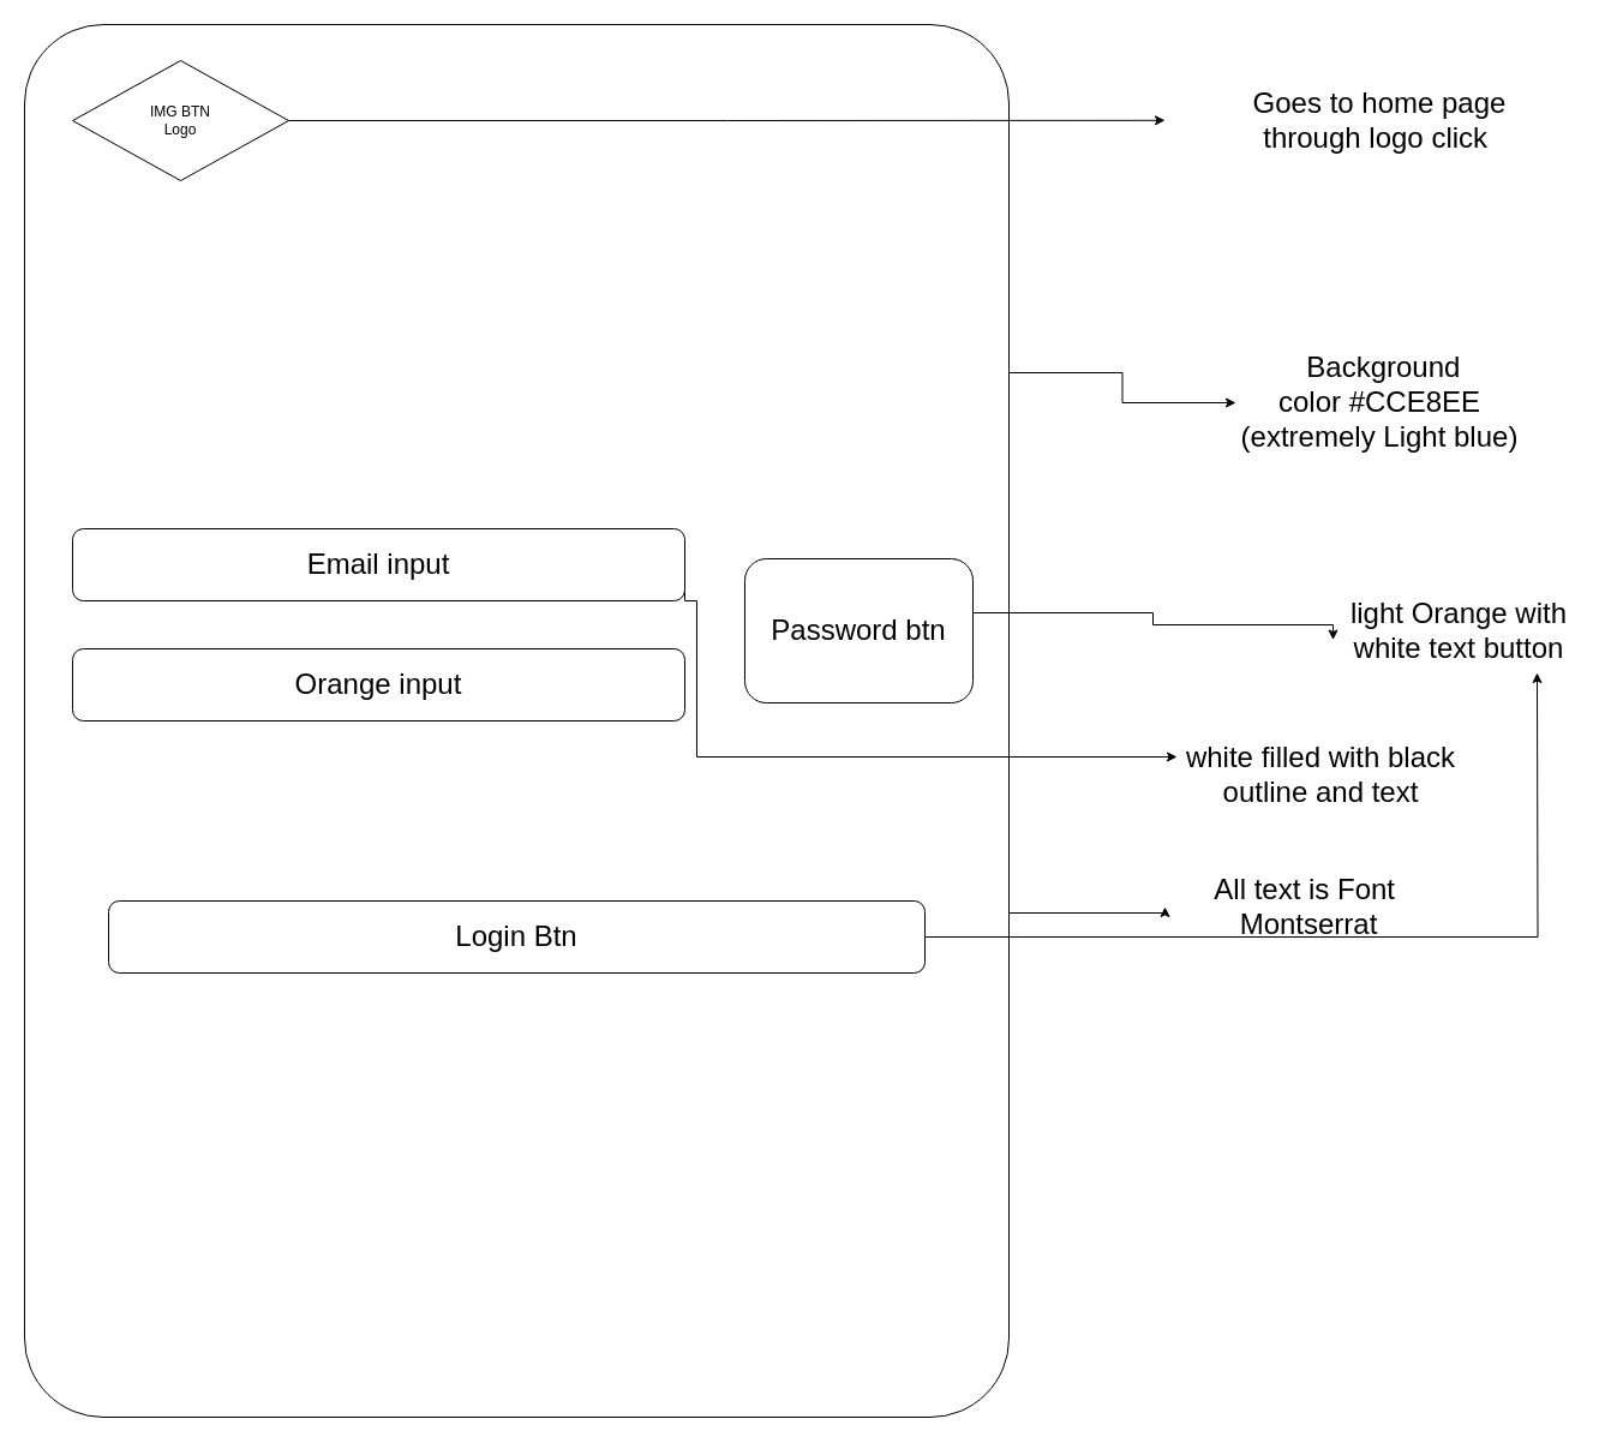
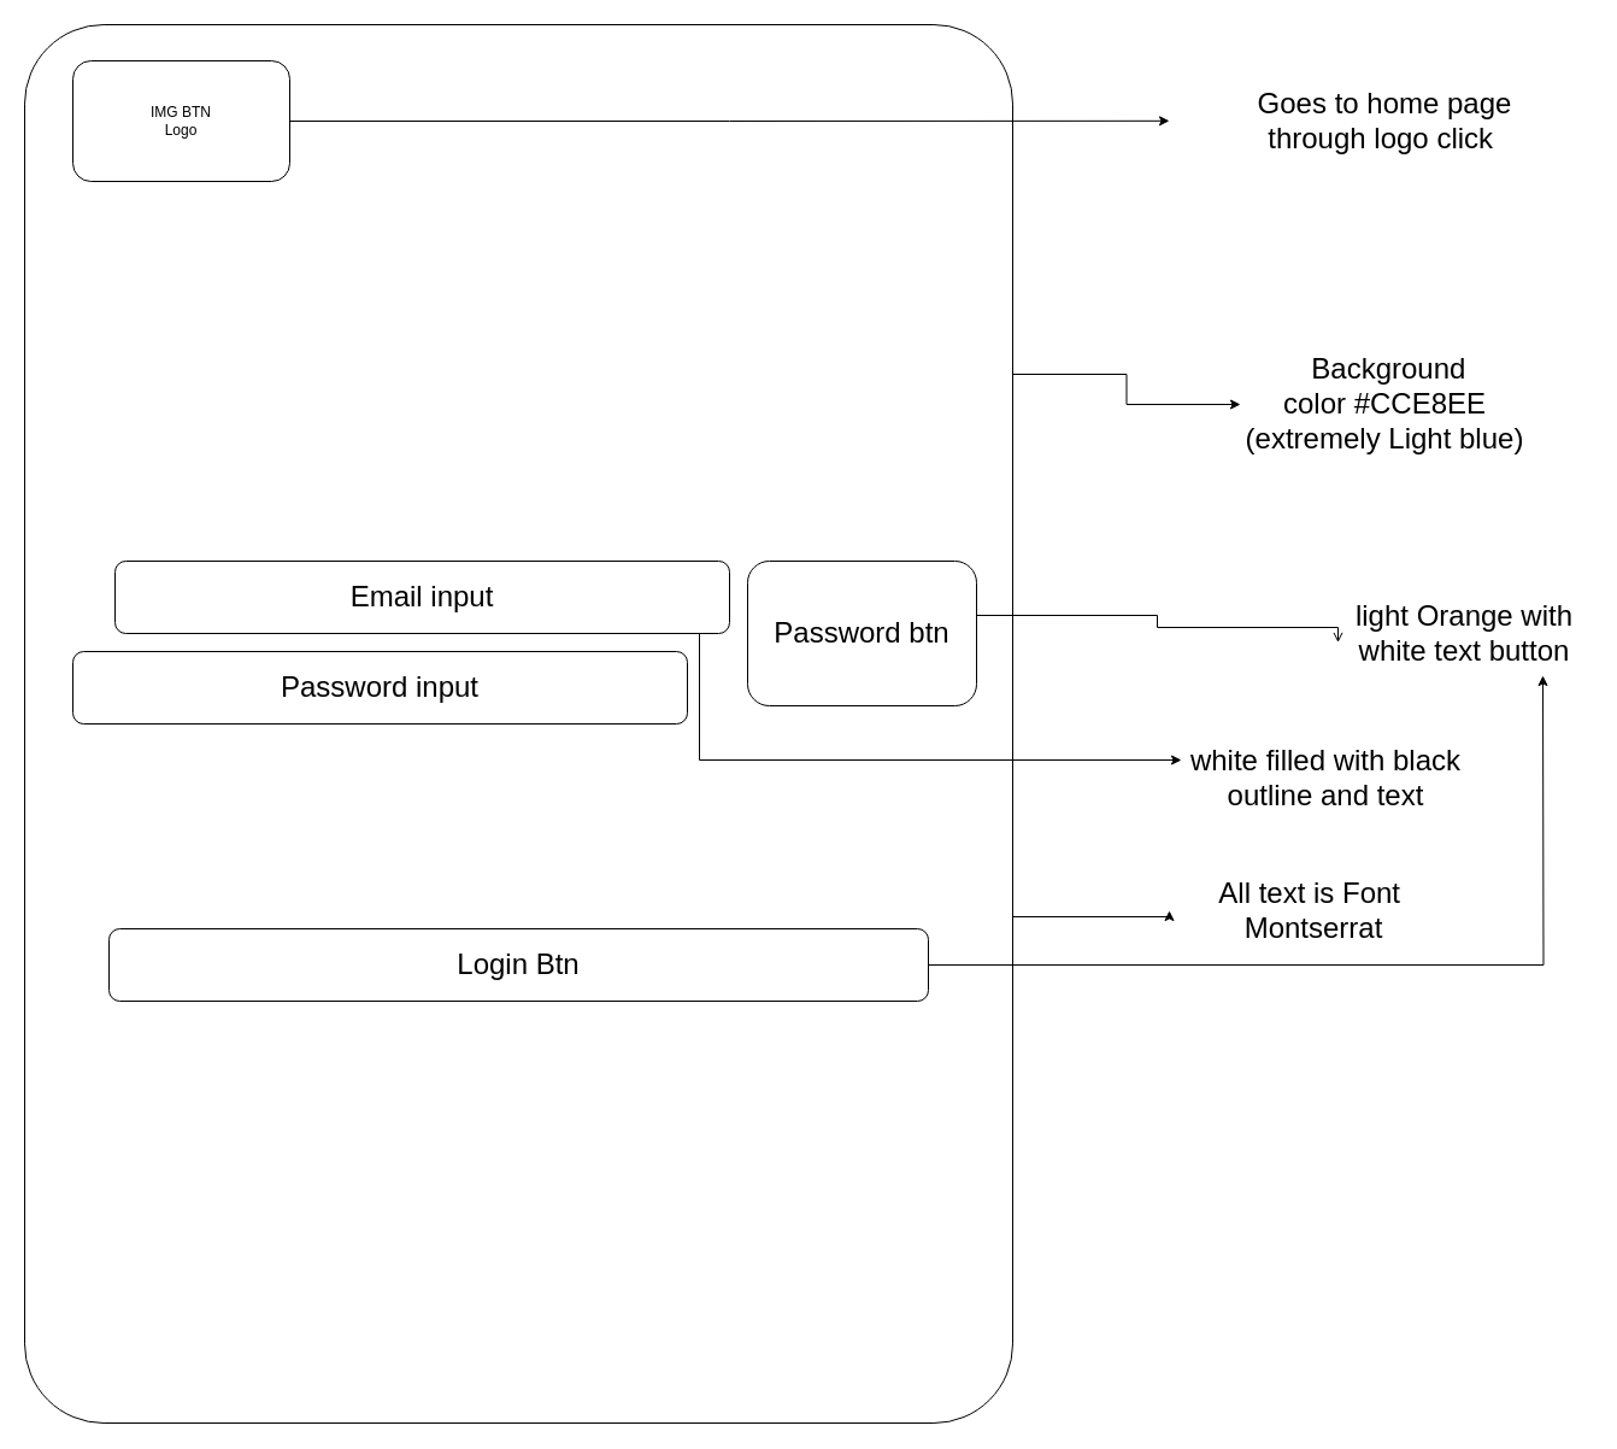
  <mxCell id="0" />
  <mxCell id="1" parent="0" />
  <mxCell id="2" style="edgeStyle=orthogonalEdgeStyle;rounded=0;orthogonalLoop=1;jettySize=auto;html=1;exitX=1;exitY=0.25;exitDx=0;exitDy=0;entryX=0;entryY=0.5;entryDx=0;entryDy=0;" parent="1" source="4" target="6" edge="1"><mxGeometry relative="1" as="geometry" /></mxCell>
  <mxCell id="3" style="edgeStyle=orthogonalEdgeStyle;rounded=0;orthogonalLoop=1;jettySize=auto;html=1;exitX=1;exitY=0.75;exitDx=0;exitDy=0;entryX=0;entryY=0.5;entryDx=0;entryDy=0;" parent="1" source="4" target="5" edge="1"><mxGeometry relative="1" as="geometry"><Array as="points"><mxPoint x="840" y="760" /><mxPoint x="970" y="760" /></Array></mxGeometry></mxCell>
  <mxCell id="4" value="" style="rounded=1;whiteSpace=wrap;html=1;arcSize=8;" parent="1" vertex="1"><mxGeometry width="820" height="1160" as="geometry" x="20" y="20" /></mxCell>
  <mxCell id="5" value="&lt;font style=&quot;font-size: 24px;&quot;&gt;All text is Font&amp;nbsp;&lt;/font&gt;&lt;div&gt;&lt;font style=&quot;&quot;&gt;&lt;font style=&quot;font-size: 24px;&quot;&gt;Montserrat&lt;/font&gt;&lt;br&gt;&lt;/font&gt;&lt;/div&gt;" style="text;strokeColor=none;align=center;fillColor=none;html=1;verticalAlign=middle;whiteSpace=wrap;rounded=0;" parent="1" vertex="1"><mxGeometry x="970" y="670" width="240" height="170" as="geometry" /></mxCell>
  <mxCell id="6" value="&lt;font style=&quot;font-size: 24px;&quot;&gt;&amp;nbsp;Background color&amp;nbsp;#CCE8EE (extremely Light blue)&lt;/font&gt;" style="text;strokeColor=none;align=center;fillColor=none;html=1;verticalAlign=middle;whiteSpace=wrap;rounded=0;" parent="1" vertex="1"><mxGeometry x="1029" y="320" width="240" height="30" as="geometry" /></mxCell>
  <mxCell id="7" value="&lt;font style=&quot;font-size: 24px;&quot;&gt;white filled with black outline and text&lt;/font&gt;" style="text;strokeColor=none;align=center;fillColor=none;html=1;verticalAlign=middle;whiteSpace=wrap;rounded=0;" parent="1" vertex="1"><mxGeometry x="980" y="630" width="240" height="30" as="geometry" /></mxCell>
- <mxCell id="8" value="Orange input" style="rounded=1;whiteSpace=wrap;html=1;fontSize=24;" parent="1" vertex="1"><mxGeometry x="60" y="540" width="510" height="60" as="geometry" /></mxCell>
+ <mxCell id="8" value="Password input" style="rounded=1;whiteSpace=wrap;html=1;fontSize=24;" parent="1" vertex="1"><mxGeometry x="60" y="540" width="510" height="60" as="geometry" /></mxCell>
  <mxCell id="9" style="edgeStyle=orthogonalEdgeStyle;rounded=0;orthogonalLoop=1;jettySize=auto;html=1;exitX=1;exitY=0.5;exitDx=0;exitDy=0;" parent="1" source="10" edge="1"><mxGeometry relative="1" as="geometry"><Array as="points"><mxPoint x="570" y="500" /><mxPoint x="580" y="500" /><mxPoint x="580" y="630" /></Array><mxPoint x="980" y="630" as="targetPoint" /></mxGeometry></mxCell>
- <mxCell id="10" value="Email input" style="rounded=1;whiteSpace=wrap;html=1;fontSize=24;" parent="1" vertex="1"><mxGeometry x="60" y="440" width="510" height="60" as="geometry" /></mxCell>
- <mxCell id="11" style="edgeStyle=orthogonalEdgeStyle;rounded=0;orthogonalLoop=1;jettySize=auto;html=1;exitX=1;exitY=0.5;exitDx=0;exitDy=0;entryX=0;entryY=0.75;entryDx=0;entryDy=0;" parent="1" source="12" target="18" edge="1"><mxGeometry relative="1" as="geometry"><mxPoint x="1000" y="600" as="targetPoint" /><Array as="points"><mxPoint x="960" y="510" /><mxPoint x="960" y="520" /><mxPoint x="1110" y="520" /></Array></mxGeometry></mxCell>
+ <mxCell id="10" value="Email input" style="rounded=1;whiteSpace=wrap;html=1;fontSize=24;" parent="1" vertex="1"><mxGeometry x="95" y="465" width="510" height="60" as="geometry" /></mxCell>
+ <mxCell id="11" style="edgeStyle=orthogonalEdgeStyle;rounded=0;orthogonalLoop=1;jettySize=auto;html=1;exitX=1;exitY=0.5;exitDx=0;exitDy=0;entryX=0;entryY=0.75;entryDx=0;entryDy=0;endArrow=open;" parent="1" source="12" target="18" edge="1"><mxGeometry relative="1" as="geometry"><mxPoint x="1000" y="600" as="targetPoint" /><Array as="points"><mxPoint x="960" y="510" /><mxPoint x="960" y="520" /><mxPoint x="1110" y="520" /></Array></mxGeometry></mxCell>
  <mxCell id="12" value="&lt;font style=&quot;font-size: 24px;&quot;&gt;Password btn&lt;/font&gt;" style="rounded=1;whiteSpace=wrap;html=1;" parent="1" vertex="1"><mxGeometry x="620" y="465" width="190" height="120" as="geometry" /></mxCell>
  <mxCell id="13" style="edgeStyle=orthogonalEdgeStyle;rounded=0;orthogonalLoop=1;jettySize=auto;html=1;exitX=1;exitY=0.5;exitDx=0;exitDy=0;" parent="1" source="14" edge="1"><mxGeometry relative="1" as="geometry"><mxPoint x="970" y="99.818" as="targetPoint" /></mxGeometry></mxCell>
- <mxCell id="14" value="IMG BTN&lt;div&gt;Logo&lt;/div&gt;" style="rhombus;whiteSpace=wrap;html=1;" parent="1" vertex="1"><mxGeometry x="60" y="50" width="180" height="100" as="geometry" /></mxCell>
+ <mxCell id="14" value="IMG BTN&lt;div&gt;Logo&lt;/div&gt;" style="rounded=1;whiteSpace=wrap;html=1;" parent="1" vertex="1"><mxGeometry x="60" y="50" width="180" height="100" as="geometry" /></mxCell>
  <mxCell id="15" value="&lt;font style=&quot;font-size: 24px;&quot;&gt;Goes to home page through logo click&amp;nbsp;&lt;/font&gt;" style="text;html=1;align=center;verticalAlign=middle;whiteSpace=wrap;rounded=0;" parent="1" vertex="1"><mxGeometry x="1039" y="85" width="220" height="30" as="geometry" /></mxCell>
  <mxCell id="16" style="edgeStyle=orthogonalEdgeStyle;rounded=0;orthogonalLoop=1;jettySize=auto;html=1;exitX=1;exitY=0.5;exitDx=0;exitDy=0;" parent="1" source="17" edge="1"><mxGeometry relative="1" as="geometry"><mxPoint x="1280" y="560" as="targetPoint" /></mxGeometry></mxCell>
- <mxCell id="17" value="&lt;font style=&quot;font-size: 24px;&quot;&gt;Login Btn&lt;/font&gt;" style="rounded=1;whiteSpace=wrap;html=1;" parent="1" vertex="1"><mxGeometry x="90" y="750" width="680" height="60" as="geometry" /></mxCell>
+ <mxCell id="17" value="&lt;font style=&quot;font-size: 24px;&quot;&gt;Login Btn&lt;/font&gt;" style="rounded=1;whiteSpace=wrap;html=1;" parent="1" vertex="1"><mxGeometry x="90" y="770" width="680" height="60" as="geometry" /></mxCell>
  <mxCell id="18" value="&lt;font style=&quot;font-size: 24px;&quot;&gt;light Orange with white text button&lt;/font&gt;" style="text;strokeColor=none;align=center;fillColor=none;html=1;verticalAlign=middle;whiteSpace=wrap;rounded=0;" parent="1" vertex="1"><mxGeometry x="1110" y="510" width="210" height="30" as="geometry" /></mxCell>
